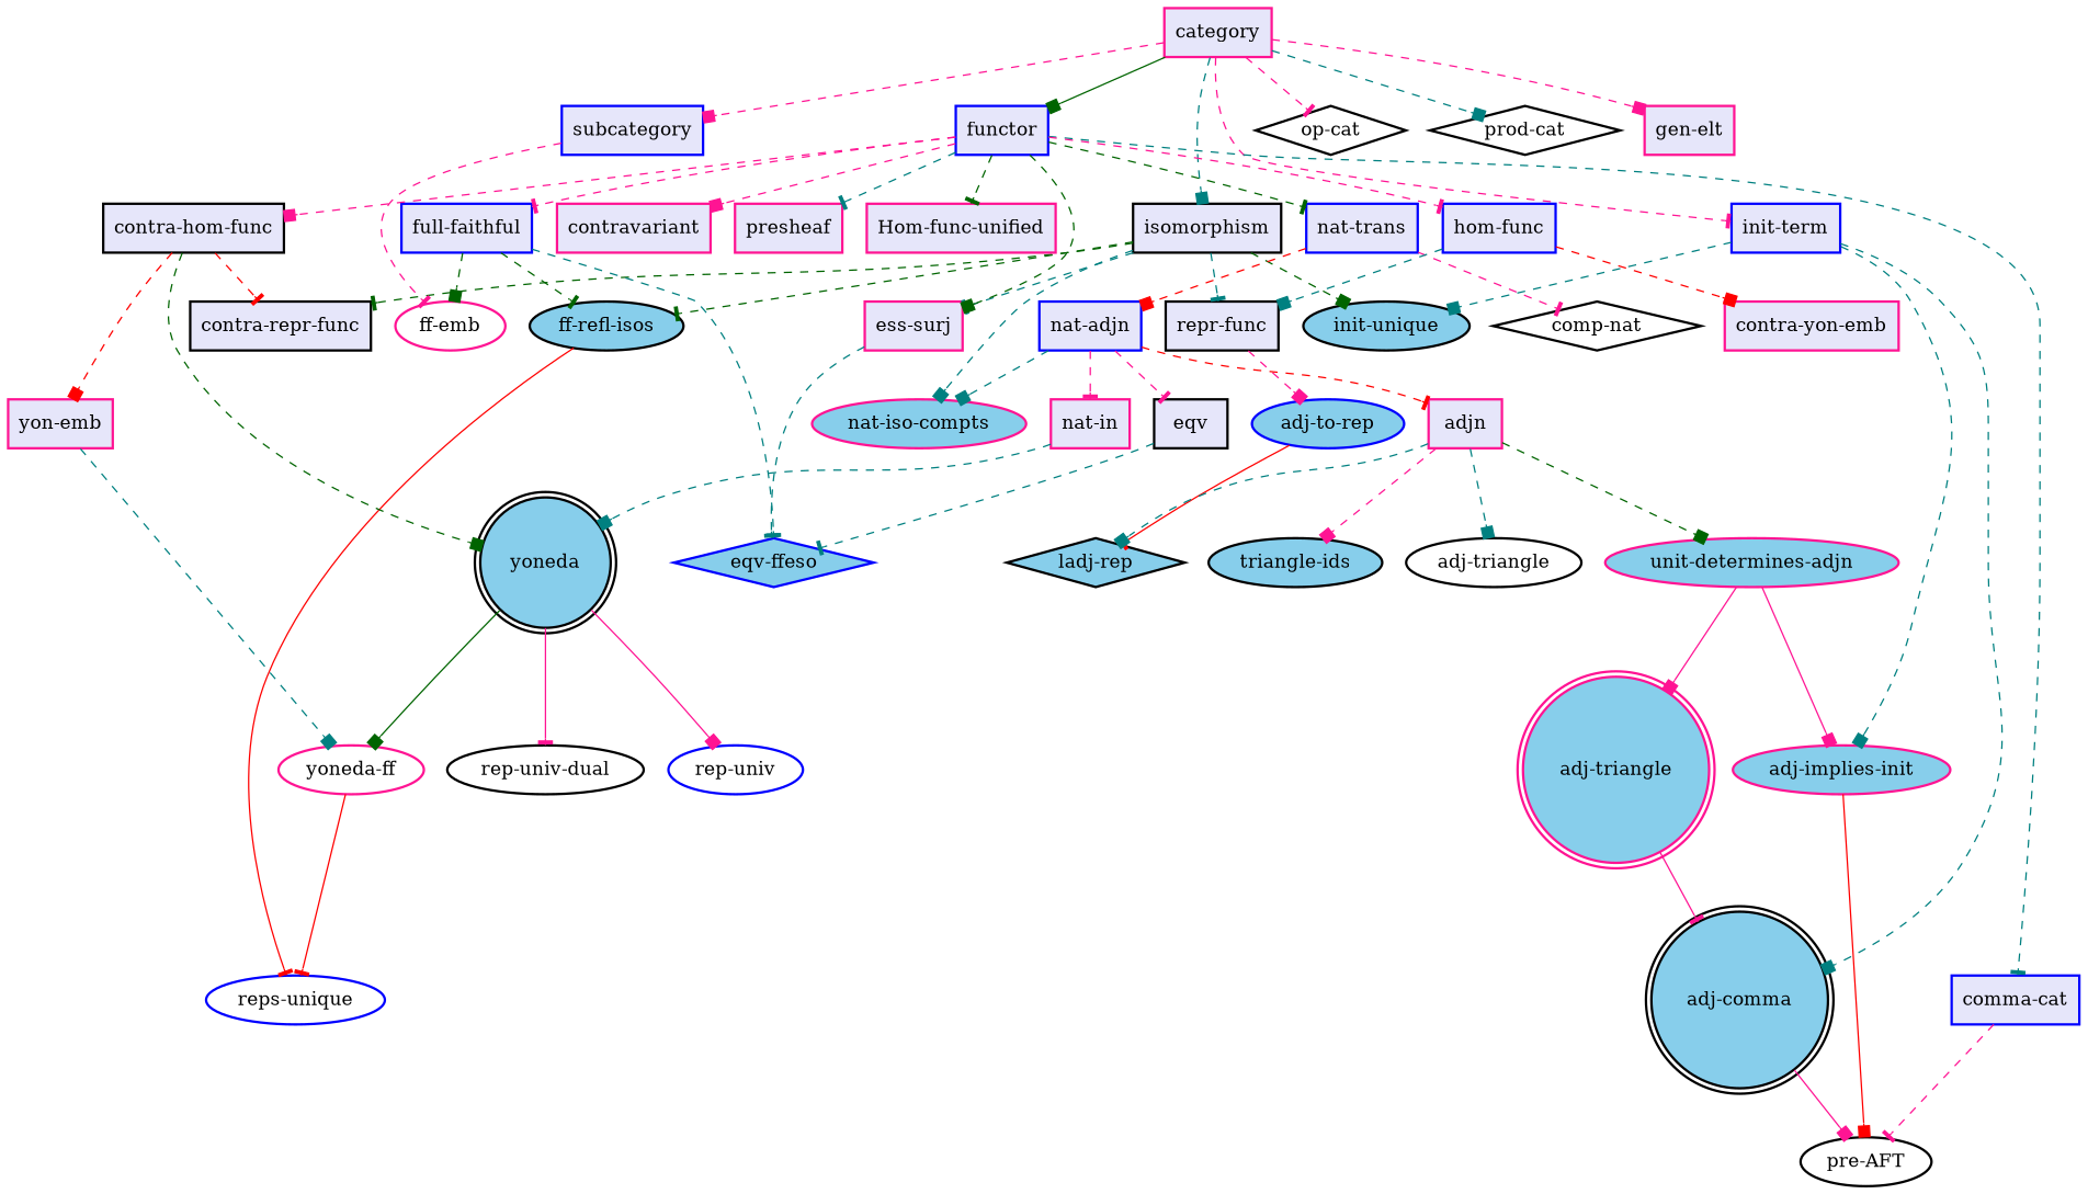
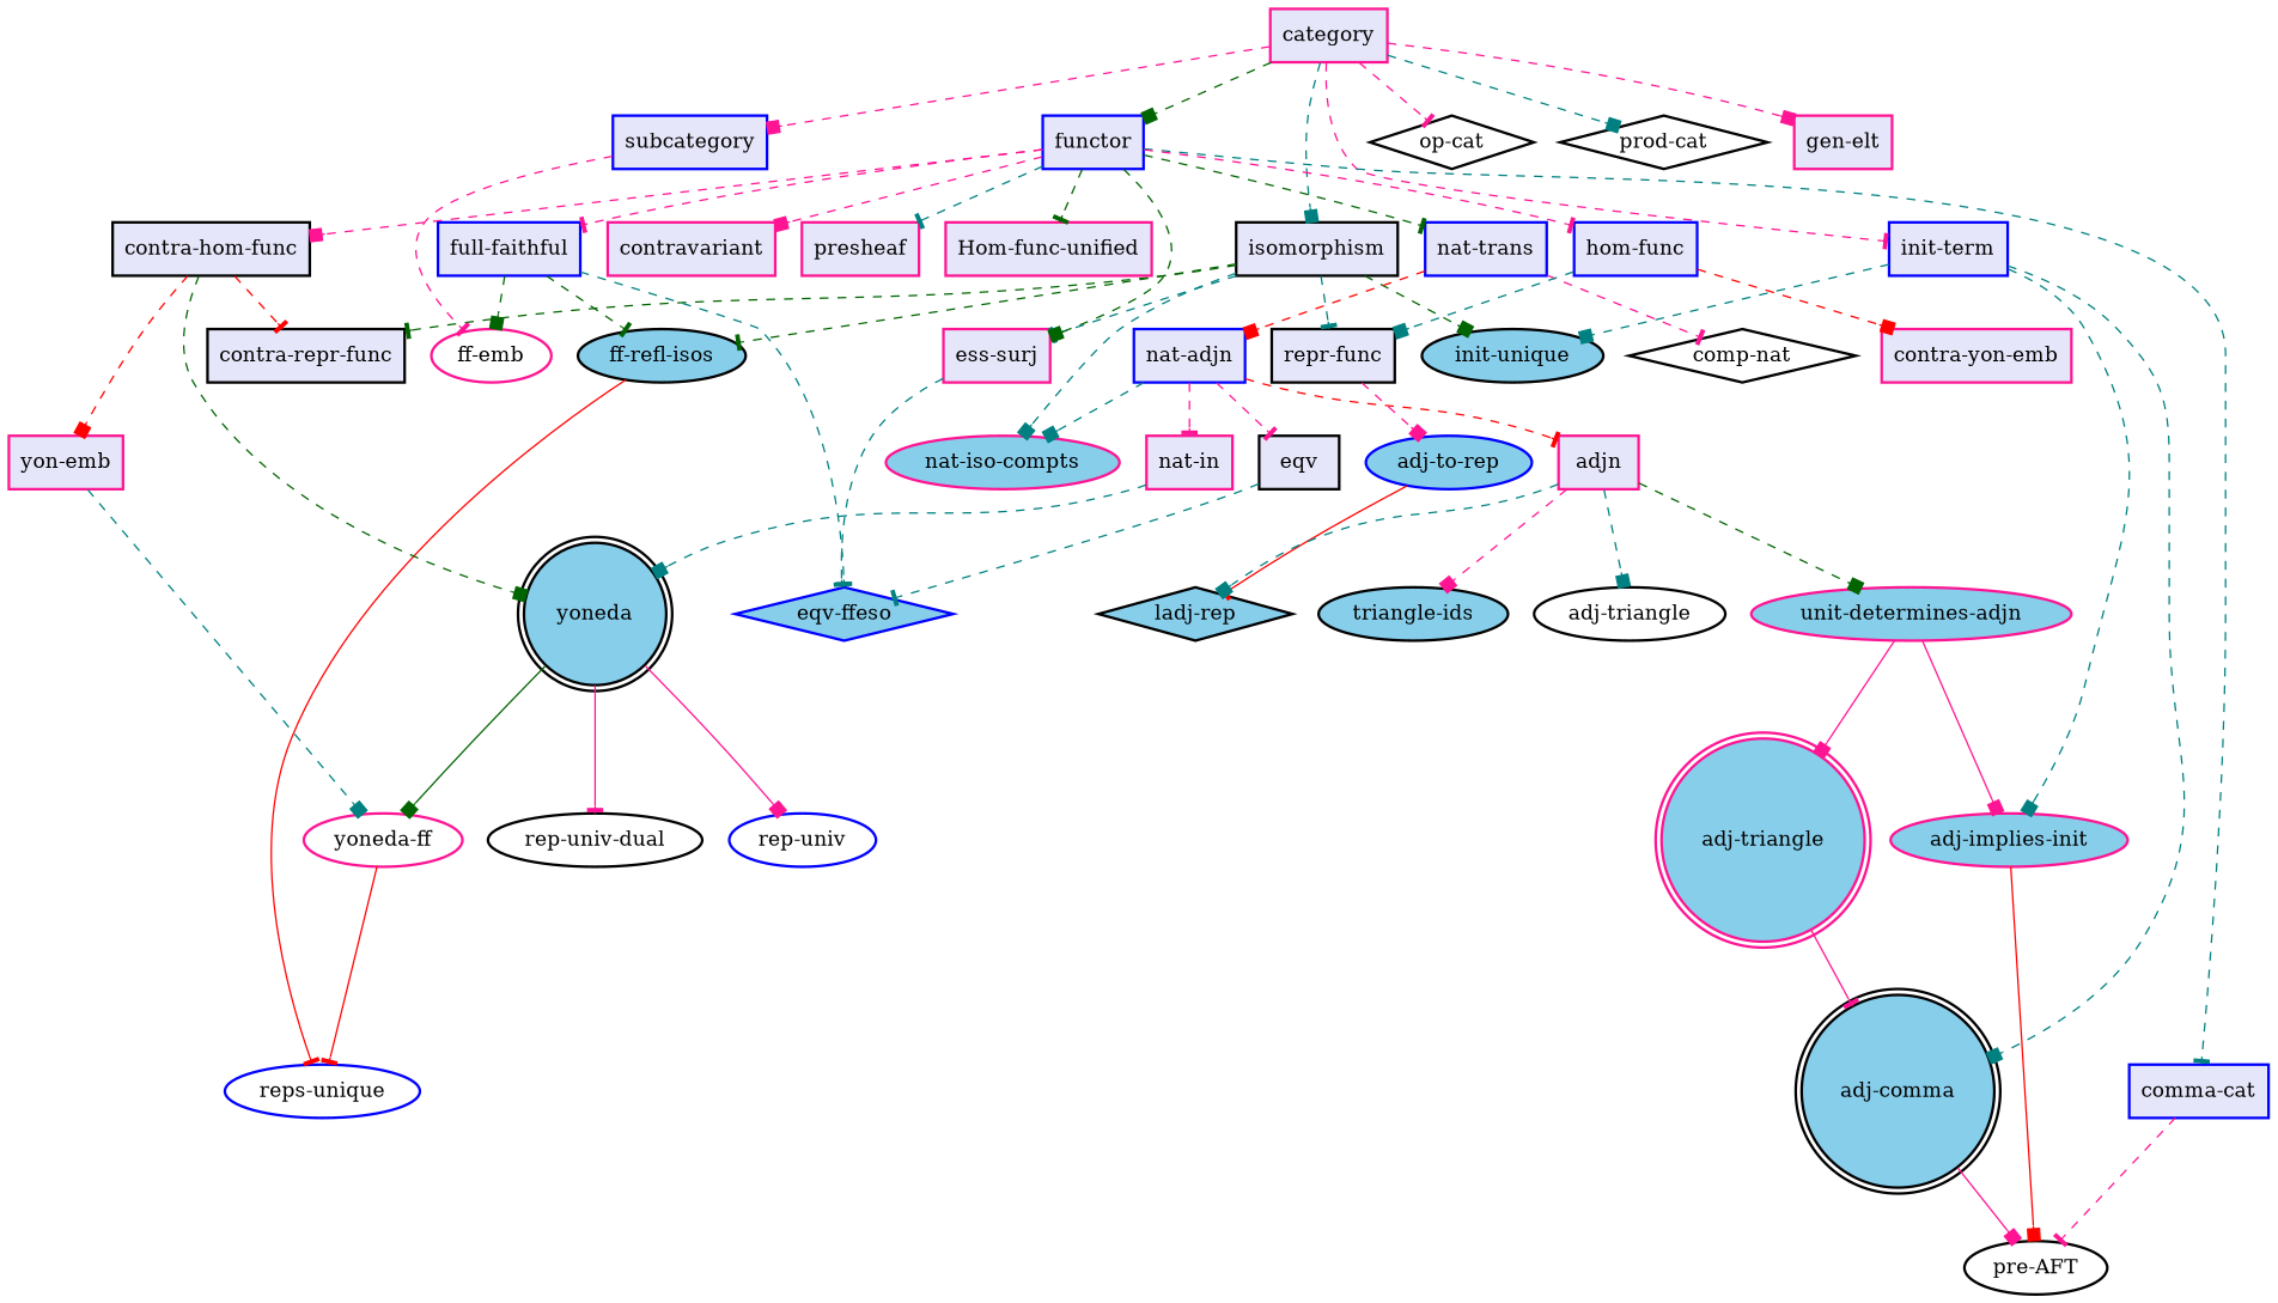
  strict digraph {
    node [color=black fillcolor=Lavender penwidth=1.8 shape=box style=filled]
    edge [arrowhead=box color=deeppink style=dashed]
    n1 [color=deeppink label=category]
    n2 [label=isomorphism]
    n3 [fillcolor=White label="op-cat" shape=diamond]
    n4 [fillcolor=White label="prod-cat" shape=diamond]
    n5 [color=blue label=functor]
    n6 [color=blue label=subcategory]
    n7 [color=blue label="init-term"]
    n8 [color=deeppink label="gen-elt"]
    n9 [color=deeppink fillcolor=SkyBlue label="nat-iso-compts" shape=ellipse]
    n10 [color=deeppink label="ess-surj"]
    n11 [fillcolor=SkyBlue label="init-unique" shape=ellipse]
    n12 [label="repr-func"]
    n13 [label="contra-repr-func"]
    n14 [fillcolor=SkyBlue label="ff-refl-isos" shape=ellipse]
    n15 [color=blue label="nat-trans"]
    n16 [color=blue label="comma-cat"]
    n17 [color=deeppink label=contravariant]
    n18 [color=deeppink label=presheaf]
    n19 [color=blue label="full-faithful"]
    n20 [color=blue label="hom-func"]
    n21 [label="contra-hom-func"]
    n22 [color=deeppink label="Hom-func-unified"]
    n23 [color=deeppink fillcolor=White label="ff-emb" shape=ellipse]
    n24 [color=deeppink fillcolor=SkyBlue label="adj-implies-init" shape=ellipse]
    n25 [fillcolor=SkyBlue label="adj-comma" shape=doublecircle]
    n26 [color=blue fillcolor=SkyBlue label="eqv-ffeso" shape=diamond]
    n27 [color=blue fillcolor=SkyBlue label="adj-to-rep" shape=ellipse]
    n28 [color=blue fillcolor=White label="reps-unique" shape=ellipse]
    n29 [fillcolor=White label="comp-nat" shape=diamond]
    n30 [color=blue label="nat-adjn"]
    n31 [fillcolor=White label="pre-AFT" shape=ellipse]
    n32 [color=deeppink label="contra-yon-emb"]
    n33 [fillcolor=SkyBlue label=yoneda shape=doublecircle]
    n34 [color=deeppink label="yon-emb"]
    n35 [fillcolor=SkyBlue label="ladj-rep" shape=diamond]
    n36 [color=deeppink label=adjn]
    n37 [color=deeppink label="nat-in"]
    n38 [label=eqv]
    n39 [color=deeppink fillcolor=White label="yoneda-ff" shape=ellipse]
    n40 [color=blue fillcolor=White label="rep-univ" shape=ellipse]
    n41 [fillcolor=White label="rep-univ-dual" shape=ellipse]
    n42 [fillcolor=SkyBlue label="triangle-ids" shape=ellipse]
    n43 [color=deeppink fillcolor=SkyBlue label="unit-determines-adjn" shape=ellipse]
    n44 [fillcolor=White label="adj-triangle" shape=ellipse]
    n45 [color=deeppink fillcolor=SkyBlue label="adj-triangle" shape=doublecircle]
    n1 -> n2 [color=teal]
    n1 -> n3 [arrowhead=tee]
    n1 -> n4 [color=teal]
-   n1 -> n5 [color=darkgreen style=solid]
+   n1 -> n5 [color=darkgreen]
    n1 -> n6
    n1 -> n7 [arrowhead=tee]
    n1 -> n8
    n2 -> n9 [color=teal]
    n2 -> n10 [arrowhead=tee color=teal]
    n2 -> n11 [color=darkgreen]
    n2 -> n12 [arrowhead=tee color=teal]
    n2 -> n13 [arrowhead=tee color=darkgreen]
    n2 -> n14 [arrowhead=tee color=darkgreen]
    n5 -> n10 [color=darkgreen]
    n5 -> n15 [arrowhead=tee color=darkgreen]
    n5 -> n16 [arrowhead=tee color=teal]
    n5 -> n17
    n5 -> n18 [arrowhead=tee color=teal]
    n5 -> n19 [arrowhead=tee]
    n5 -> n20 [arrowhead=tee]
    n5 -> n21
    n5 -> n22 [arrowhead=tee color=darkgreen]
    n6 -> n23 [arrowhead=tee]
    n7 -> n11 [color=teal]
    n7 -> n24 [color=teal]
    n7 -> n25 [color=teal]
    n10 -> n26 [arrowhead=tee color=teal]
    n12 -> n27
    n14 -> n28 [arrowhead=tee color=red style=""]
    n15 -> n29 [arrowhead=tee]
    n15 -> n30 [color=red]
    n16 -> n31 [arrowhead=tee]
    n19 -> n14 [arrowhead=tee color=darkgreen]
    n19 -> n23 [color=darkgreen]
    n19 -> n26 [arrowhead=tee color=teal]
    n20 -> n12 [color=teal]
    n20 -> n32 [color=red]
    n21 -> n13 [arrowhead=tee color=red]
    n21 -> n33 [color=darkgreen]
    n21 -> n34 [color=red]
    n24 -> n31 [color=red style=""]
    n25 -> n31 [style=""]
    n27 -> n35 [arrowhead=tee color=red style=""]
    n30 -> n9 [color=teal]
    n30 -> n36 [arrowhead=tee color=red]
    n30 -> n37 [arrowhead=tee]
    n30 -> n38 [arrowhead=tee]
    n33 -> n39 [color=darkgreen style=""]
    n33 -> n40 [style=""]
    n33 -> n41 [arrowhead=tee style=""]
    n34 -> n39 [color=teal]
    n36 -> n35 [color=teal]
    n36 -> n42
    n36 -> n43 [color=darkgreen]
    n36 -> n44 [color=teal]
    n37 -> n33 [color=teal]
    n38 -> n26 [arrowhead=tee color=teal]
    n39 -> n28 [arrowhead=tee color=red style=""]
    n43 -> n24 [style=""]
    n43 -> n45 [style=""]
    n45 -> n25 [arrowhead=tee style=""]
  }
